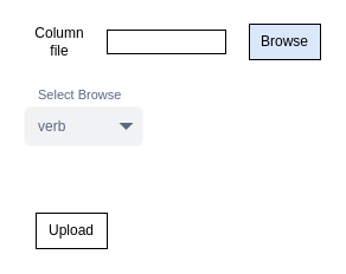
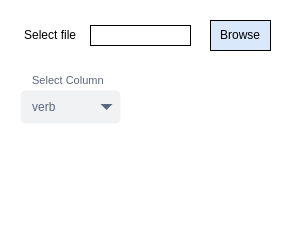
  <mxCell id="0" />
  <mxCell id="1" parent="0" />
  <mxCell id="2" value="Browse" style="rounded=0;whiteSpace=wrap;html=1;fillColor=#dae8fc;" vertex="1" parent="1"><mxGeometry x="210" y="20" width="60" height="30" as="geometry" /></mxCell>
- <mxCell id="3" value="Column file" style="text;html=1;strokeColor=none;fillColor=none;align=center;verticalAlign=middle;whiteSpace=wrap;rounded=0;" vertex="1" parent="1"><mxGeometry x="20" y="25" width="60" height="20" as="geometry" /></mxCell>
+ <mxCell id="3" value="Select file" style="text;html=1;strokeColor=none;fillColor=none;align=center;verticalAlign=middle;whiteSpace=wrap;rounded=0;" vertex="1" parent="1"><mxGeometry x="20" y="25" width="60" height="20" as="geometry" /></mxCell>
  <mxCell id="4" value="" style="rounded=0;whiteSpace=wrap;html=1;" vertex="1" parent="1"><mxGeometry x="90" y="25" width="100" height="20" as="geometry" /></mxCell>
- <mxCell id="5" value="Upload" style="rounded=0;whiteSpace=wrap;html=1;" vertex="1" parent="1"><mxGeometry x="30" y="180" width="60" height="30" as="geometry" /></mxCell>
- <mxCell id="6" value="Select Browse" style="rounded=1;fillColor=none;strokeColor=none;html=1;fontColor=#596780;align=left;fontSize=11;spacingLeft=10;fontSize=11" vertex="1" parent="1"><mxGeometry x="20" y="70" width="100" height="20" as="geometry" /></mxCell>
+ <mxCell id="6" value="Select Column" style="rounded=1;fillColor=none;strokeColor=none;html=1;fontColor=#596780;align=left;fontSize=11;spacingLeft=10;fontSize=11" vertex="1" parent="1"><mxGeometry x="20" y="70" width="100" height="20" as="geometry" /></mxCell>
  <mxCell id="7" value="verb" style="rounded=1;fillColor=#F1F2F4;strokeColor=none;html=1;fontColor=#596780;align=left;fontSize=12;spacingLeft=10" vertex="1" parent="1"><mxGeometry x="20" y="90" width="100" height="33" as="geometry" /></mxCell>
  <mxCell id="8" value="" style="shape=triangle;direction=south;fillColor=#596780;strokeColor=none;html=1" vertex="1" parent="7"><mxGeometry x="1" y="0.5" width="12" height="6" relative="1" as="geometry"><mxPoint x="-20" y="-3" as="offset" /></mxGeometry></mxCell>
